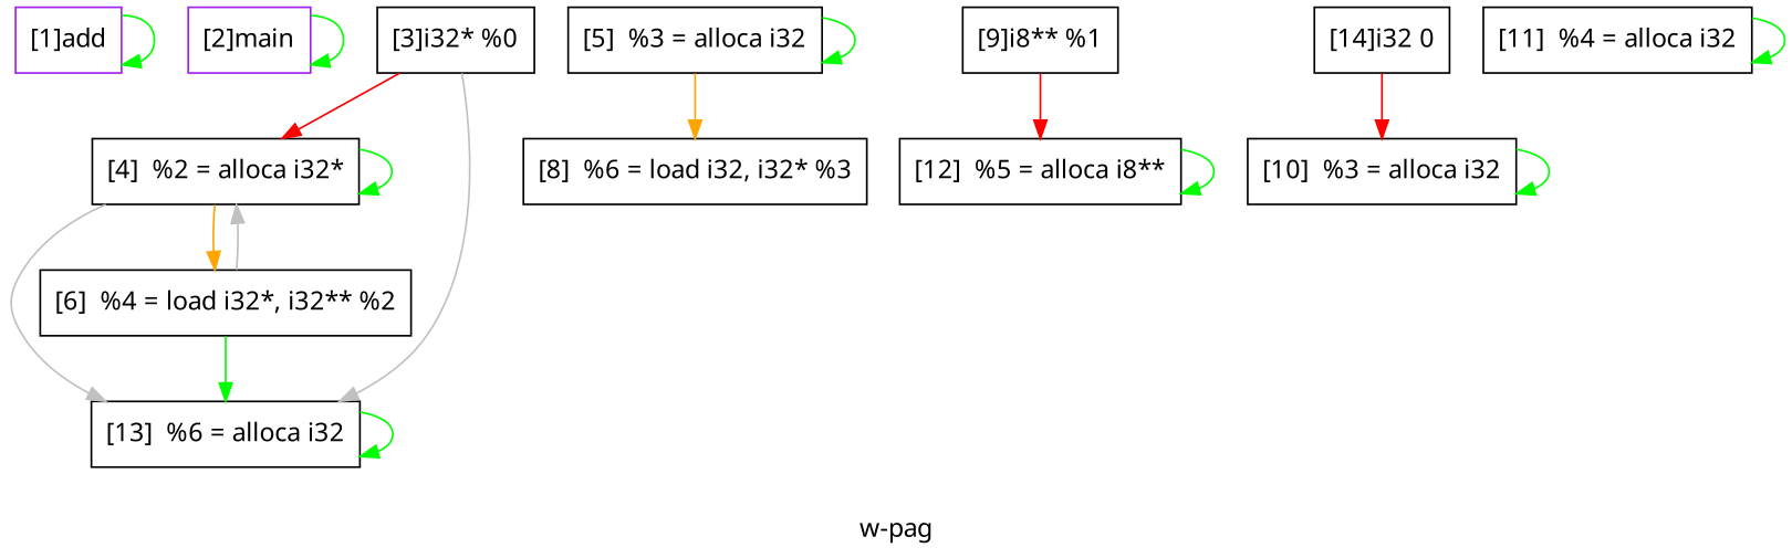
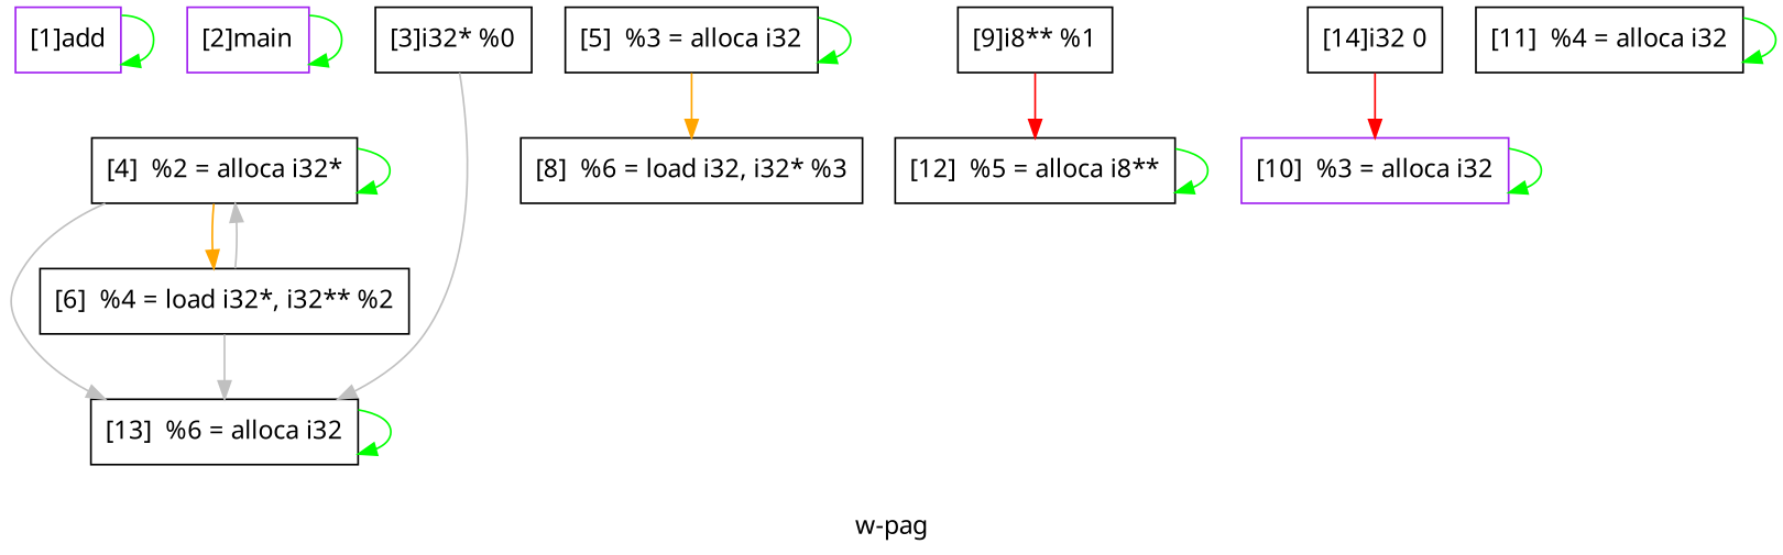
  digraph {
    fontname="Noto Sans"
    label="w-pag"
    node [color=black fontname="Noto Sans" shape=rectangle]
    edge [color=green fontname="Noto Sans"]
    n1 [color=purple label="[1]add"]
    n2 [color=purple label="[2]main"]
    n3 [label="[3]i32* %0"]
    n4 [label="[4]  %2 = alloca i32*"]
    n5 [label="[13]  %6 = alloca i32"]
    n6 [label="[6]  %4 = load i32*, i32** %2"]
    n7 [label="[5]  %3 = alloca i32"]
    n8 [label="[8]  %6 = load i32, i32* %3"]
    n9 [label="[9]i8** %1"]
    n10 [label="[12]  %5 = alloca i8**"]
-   n11 [label="[10]  %3 = alloca i32"]
+   n11 [color=purple label="[10]  %3 = alloca i32"]
    n12 [label="[11]  %4 = alloca i32"]
    n13 [label="[14]i32 0"]
    n1 -> n1
    n2 -> n2
-   n3 -> n4 [color=red]
    n3 -> n5 [color=grey]
    n4 -> n4
    n4 -> n5 [color=grey]
    n4 -> n6 [color=orange]
    n5 -> n5
    n6 -> n4 [color=grey]
-   n6 -> n5
+   n6 -> n5 [color=grey]
    n7 -> n7
    n7 -> n8 [color=orange]
    n9 -> n10 [color=red]
    n10 -> n10
    n11 -> n11
    n12 -> n12
    n13 -> n11 [color=red]
  }
